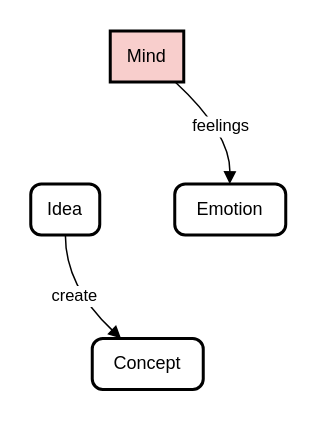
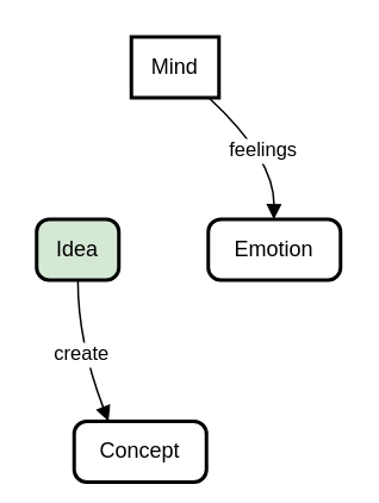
  <mxCell id="0" />
  <mxCell id="1" parent="0" />
- <mxCell id="2" value="Mind" style="whiteSpace=wrap;strokeWidth=2;fillColor=#f8cecc;" vertex="1" parent="1"><mxGeometry x="73" width="49" height="34" as="geometry" y="20" /></mxCell>
- <mxCell id="3" value="Idea" style="rounded=1;absoluteArcSize=1;arcSize=14;whiteSpace=wrap;strokeWidth=2;" vertex="1" parent="1"><mxGeometry x="20" y="122" width="46" height="34" as="geometry" /></mxCell>
+ <mxCell id="2" value="Mind" style="whiteSpace=wrap;strokeWidth=2;" vertex="1" parent="1"><mxGeometry x="73" width="49" height="34" as="geometry" y="20" /></mxCell>
+ <mxCell id="3" value="Idea" style="rounded=1;absoluteArcSize=1;arcSize=14;whiteSpace=wrap;strokeWidth=2;fillColor=#d5e8d4;" vertex="1" parent="1"><mxGeometry x="20" y="122" width="46" height="34" as="geometry" /></mxCell>
  <mxCell id="4" value="Emotion" style="rounded=1;absoluteArcSize=1;arcSize=14;whiteSpace=wrap;strokeWidth=2;" vertex="1" parent="1"><mxGeometry x="116" y="122" width="74" height="34" as="geometry" /></mxCell>
- <mxCell id="5" value="Concept" style="rounded=1;absoluteArcSize=1;arcSize=14;whiteSpace=wrap;strokeWidth=2;" vertex="1" parent="1"><mxGeometry x="61" y="225" width="74" height="34" as="geometry" /></mxCell>
+ <mxCell id="5" value="Concept" style="rounded=1;absoluteArcSize=1;arcSize=14;whiteSpace=wrap;strokeWidth=2;" vertex="1" parent="1"><mxGeometry x="41" y="235" width="74" height="34" as="geometry" /></mxCell>
  <mxCell id="6" value="feelings" style="curved=1;startArrow=none;endArrow=block;exitX=0.876;exitY=0.99;entryX=0.496;entryY=0.01;" edge="1" parent="1" source="2" target="4"><mxGeometry relative="1" as="geometry"><Array as="points"><mxPoint x="153" y="88" /></Array></mxGeometry></mxCell>
  <mxCell id="7" value="create" style="curved=1;startArrow=none;endArrow=block;exitX=0.502;exitY=1.0;entryX=0.255;entryY=-0.01;" edge="1" parent="1" source="3" target="5"><mxGeometry relative="1" as="geometry"><Array as="points"><mxPoint x="43" y="190" /></Array></mxGeometry></mxCell>
